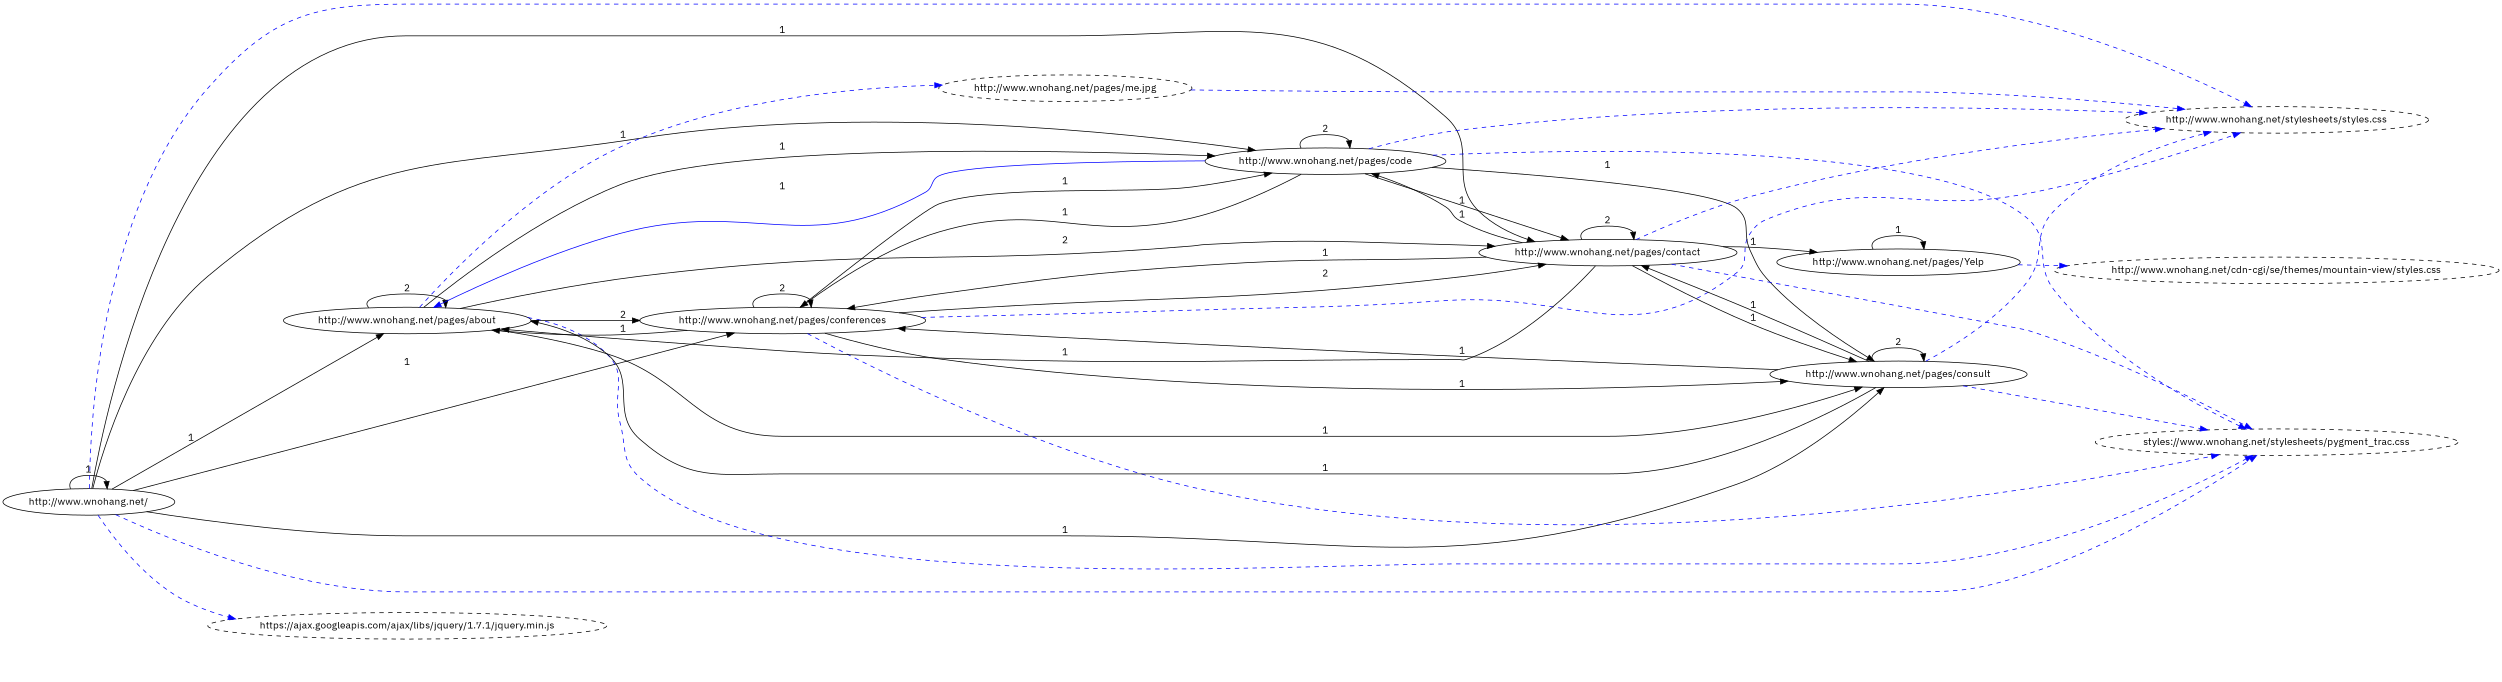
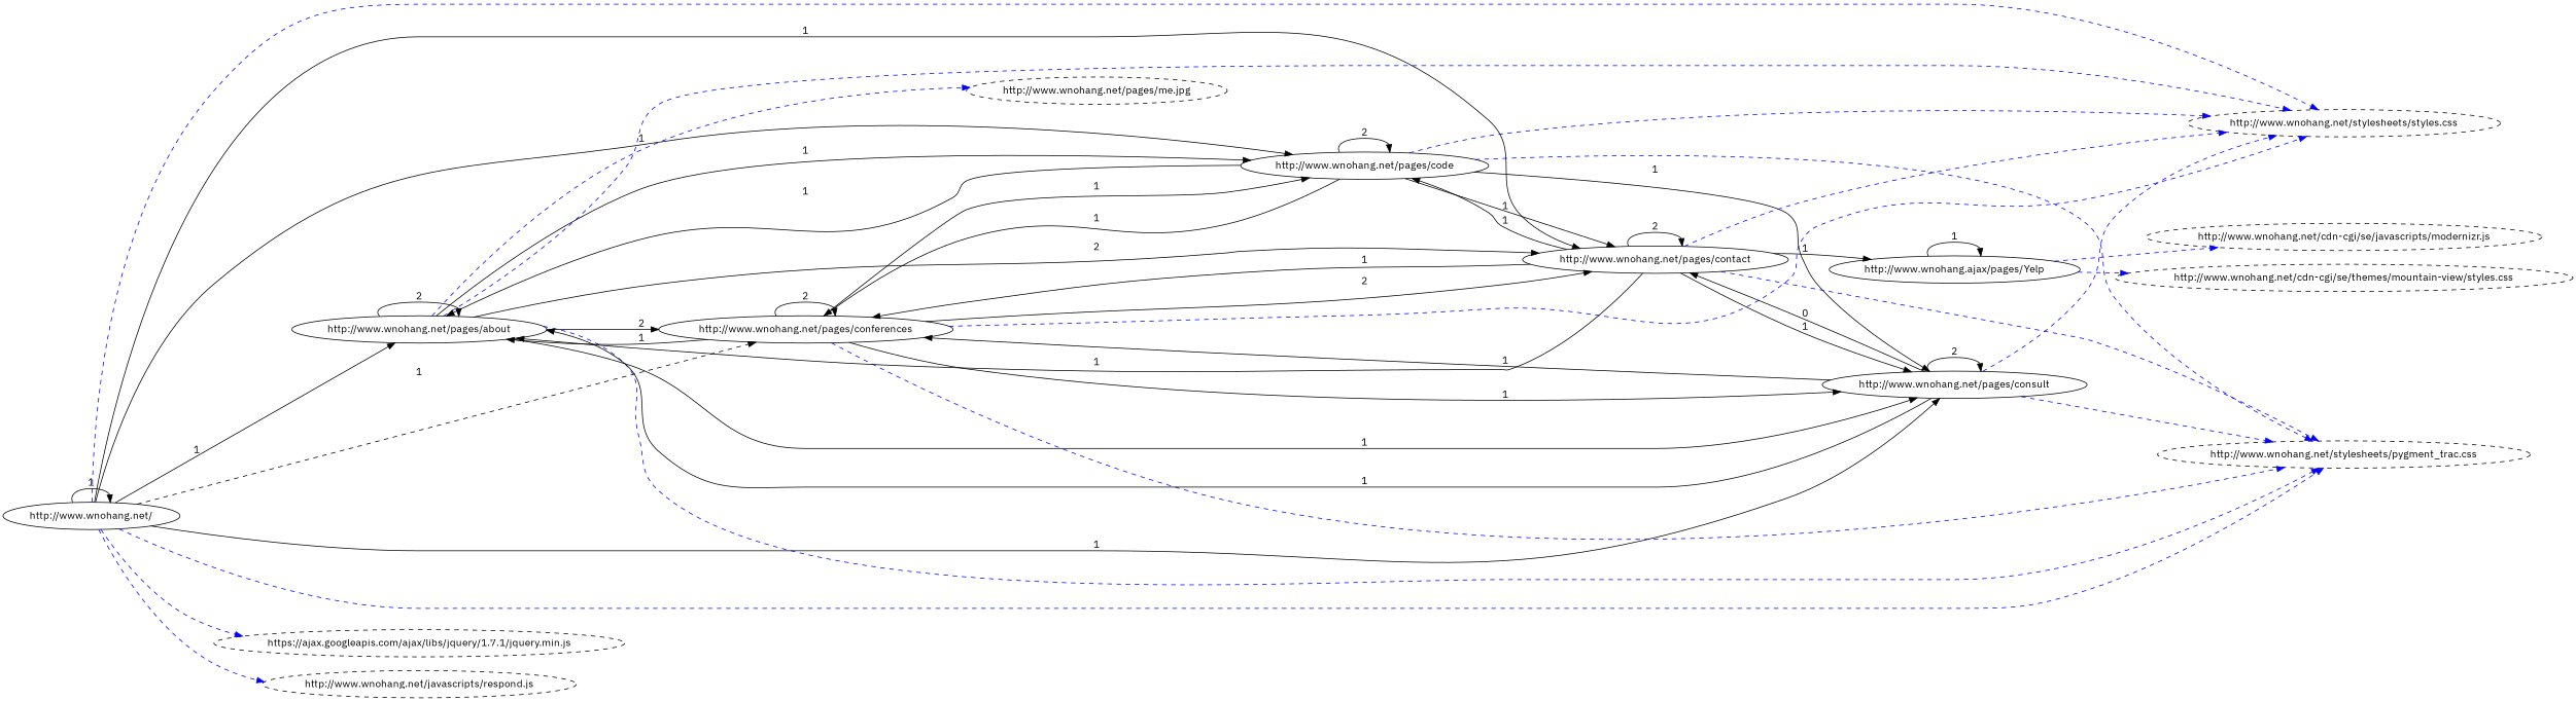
  digraph {
    fontname="IBM Plex Sans"
    rankdir=LR
    node [fontname="IBM Plex Sans"]
    edge [fontname="IBM Plex Sans"]
    "http://www.wnohang.net/"
    "http://www.wnohang.net/pages/about"
    "http://www.wnohang.net/pages/conferences"
    "http://www.wnohang.net/pages/code"
    "http://www.wnohang.net/pages/contact"
    "http://www.wnohang.net/pages/consult"
    "http://www.wnohang.net/stylesheets/styles.css" [style=dashed]
-   "http://www.wnohang.net/stylesheets/pygment_trac.css" [style=dashed label="styles://www.wnohang.net/stylesheets/pygment_trac.css"]
+   "http://www.wnohang.net/stylesheets/pygment_trac.css" [style=dashed]
    "https://ajax.googleapis.com/ajax/libs/jquery/1.7.1/jquery.min.js" [style=dashed]
+   "http://www.wnohang.net/javascripts/respond.js" [style=dashed]
    "http://www.wnohang.net/pages/me.jpg" [style=dashed]
-   "http://www.wnohang.net/pages/Yelp"
+   "http://www.wnohang.net/pages/Yelp" [label="http://www.wnohang.ajax/pages/Yelp"]
    "http://www.wnohang.net/cdn-cgi/se/themes/mountain-view/styles.css" [style=dashed]
+   "http://www.wnohang.net/cdn-cgi/se/javascripts/modernizr.js" [style=dashed]
    "http://www.wnohang.net/" -> "http://www.wnohang.net/" [label=1]
    "http://www.wnohang.net/" -> "http://www.wnohang.net/pages/about" [label=1]
-   "http://www.wnohang.net/" -> "http://www.wnohang.net/pages/conferences" [label=1]
+   "http://www.wnohang.net/" -> "http://www.wnohang.net/pages/conferences" [label=1 style=dashed]
    "http://www.wnohang.net/" -> "http://www.wnohang.net/pages/code" [label=1]
    "http://www.wnohang.net/" -> "http://www.wnohang.net/pages/contact" [label=1]
    "http://www.wnohang.net/" -> "http://www.wnohang.net/pages/consult" [label=1]
    "http://www.wnohang.net/" -> "http://www.wnohang.net/stylesheets/styles.css" [color=blue style=dashed]
    "http://www.wnohang.net/" -> "http://www.wnohang.net/stylesheets/pygment_trac.css" [color=blue style=dashed]
    "http://www.wnohang.net/" -> "https://ajax.googleapis.com/ajax/libs/jquery/1.7.1/jquery.min.js" [color=blue style=dashed]
+   "http://www.wnohang.net/" -> "http://www.wnohang.net/javascripts/respond.js" [color=blue style=dashed]
    "http://www.wnohang.net/pages/about" -> "http://www.wnohang.net/pages/about" [label=2]
    "http://www.wnohang.net/pages/about" -> "http://www.wnohang.net/pages/conferences" [label=2]
    "http://www.wnohang.net/pages/about" -> "http://www.wnohang.net/pages/code" [label=1]
    "http://www.wnohang.net/pages/about" -> "http://www.wnohang.net/pages/contact" [label=2]
    "http://www.wnohang.net/pages/about" -> "http://www.wnohang.net/pages/consult" [label=1]
-   "http://www.wnohang.net/pages/me.jpg" -> "http://www.wnohang.net/stylesheets/styles.css" [color=blue style=dashed]
+   "http://www.wnohang.net/pages/about" -> "http://www.wnohang.net/stylesheets/styles.css" [color=blue style=dashed]
    "http://www.wnohang.net/pages/about" -> "http://www.wnohang.net/stylesheets/pygment_trac.css" [color=blue style=dashed]
    "http://www.wnohang.net/pages/about" -> "http://www.wnohang.net/pages/me.jpg" [color=blue style=dashed]
    "http://www.wnohang.net/pages/conferences" -> "http://www.wnohang.net/pages/about" [label=1]
    "http://www.wnohang.net/pages/conferences" -> "http://www.wnohang.net/pages/conferences" [label=2]
    "http://www.wnohang.net/pages/conferences" -> "http://www.wnohang.net/pages/code" [label=1]
    "http://www.wnohang.net/pages/conferences" -> "http://www.wnohang.net/pages/contact" [label=2]
    "http://www.wnohang.net/pages/conferences" -> "http://www.wnohang.net/pages/consult" [label=1]
    "http://www.wnohang.net/pages/conferences" -> "http://www.wnohang.net/stylesheets/styles.css" [color=blue style=dashed]
    "http://www.wnohang.net/pages/conferences" -> "http://www.wnohang.net/stylesheets/pygment_trac.css" [color=blue style=dashed]
-   "http://www.wnohang.net/pages/code" -> "http://www.wnohang.net/pages/about" [label=1 color=blue]
+   "http://www.wnohang.net/pages/code" -> "http://www.wnohang.net/pages/about" [label=1]
    "http://www.wnohang.net/pages/code" -> "http://www.wnohang.net/pages/conferences" [label=1]
    "http://www.wnohang.net/pages/code" -> "http://www.wnohang.net/pages/code" [label=2]
    "http://www.wnohang.net/pages/code" -> "http://www.wnohang.net/pages/contact" [label=1]
    "http://www.wnohang.net/pages/code" -> "http://www.wnohang.net/pages/consult" [label=1]
    "http://www.wnohang.net/pages/code" -> "http://www.wnohang.net/stylesheets/styles.css" [color=blue style=dashed]
    "http://www.wnohang.net/pages/code" -> "http://www.wnohang.net/stylesheets/pygment_trac.css" [color=blue style=dashed]
    "http://www.wnohang.net/pages/contact" -> "http://www.wnohang.net/pages/about" [label=1]
    "http://www.wnohang.net/pages/contact" -> "http://www.wnohang.net/pages/conferences" [label=1]
    "http://www.wnohang.net/pages/contact" -> "http://www.wnohang.net/pages/code" [label=1]
    "http://www.wnohang.net/pages/contact" -> "http://www.wnohang.net/pages/contact" [label=2]
    "http://www.wnohang.net/pages/contact" -> "http://www.wnohang.net/pages/consult" [label=1]
    "http://www.wnohang.net/pages/contact" -> "http://www.wnohang.net/stylesheets/styles.css" [color=blue style=dashed]
    "http://www.wnohang.net/pages/contact" -> "http://www.wnohang.net/stylesheets/pygment_trac.css" [color=blue style=dashed]
    "http://www.wnohang.net/pages/contact" -> "http://www.wnohang.net/pages/Yelp" [label=1]
    "http://www.wnohang.net/pages/consult" -> "http://www.wnohang.net/pages/about" [label=1]
    "http://www.wnohang.net/pages/consult" -> "http://www.wnohang.net/pages/conferences" [label=1]
-   "http://www.wnohang.net/pages/consult" -> "http://www.wnohang.net/pages/contact" [label=1]
+   "http://www.wnohang.net/pages/consult" -> "http://www.wnohang.net/pages/contact" [label=0]
    "http://www.wnohang.net/pages/consult" -> "http://www.wnohang.net/pages/consult" [label=2]
    "http://www.wnohang.net/pages/consult" -> "http://www.wnohang.net/stylesheets/styles.css" [color=blue style=dashed]
    "http://www.wnohang.net/pages/consult" -> "http://www.wnohang.net/stylesheets/pygment_trac.css" [color=blue style=dashed]
    "http://www.wnohang.net/pages/Yelp" -> "http://www.wnohang.net/pages/Yelp" [label=1]
    "http://www.wnohang.net/pages/Yelp" -> "http://www.wnohang.net/cdn-cgi/se/themes/mountain-view/styles.css" [color=blue style=dashed]
+   "http://www.wnohang.net/pages/Yelp" -> "http://www.wnohang.net/cdn-cgi/se/javascripts/modernizr.js" [color=blue style=dashed]
  }
